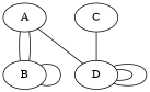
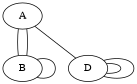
  graph {
    node [color=black fillcolor=white fontcolor=black peripheries=1 style=filled]
    A
    B
    D
-   C
    A -- B
    A -- B
    A -- D
    B -- B
    D -- D
    D -- D
-   C -- D
  }
